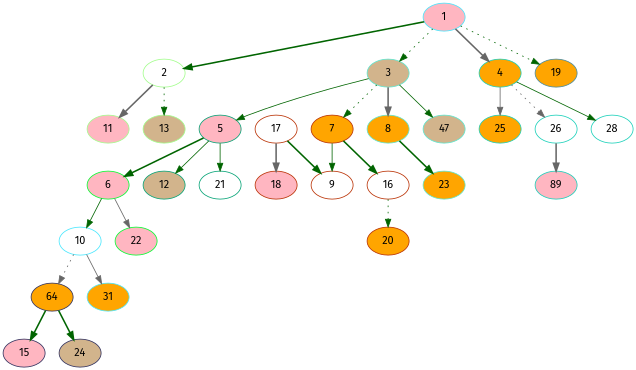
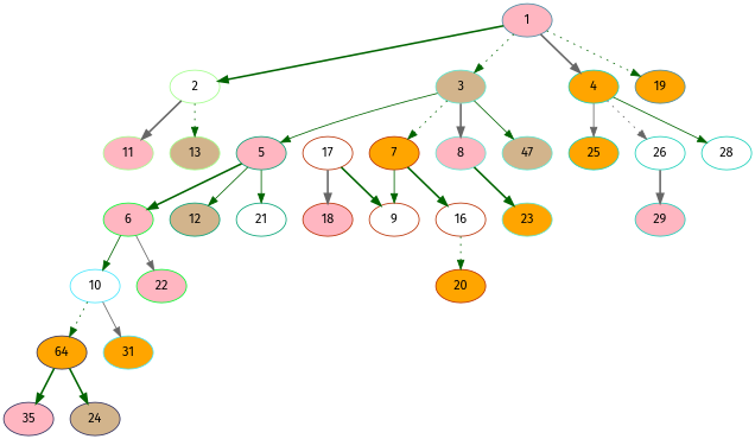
  digraph {
    fontname="Fira Sans"
    node [color="#b82e00" fillcolor=lightpink fontname="Fira Sans" style=filled]
    edge [color=darkgreen fontname="Fira Sans" style=bold]
    2 [color="#a1fd8a" fillcolor=white]
    11 [color="#a1fd8a"]
    13 [color="#a1fd8a" fillcolor=tan]
-   1 [color="#45e6fd"]
+   1 [color="#458aa1"]
    3 [color="#5ce6cf" fillcolor=tan]
    4 [color="#17cfb8" fillcolor=orange]
    19 [color="#458aa1" fillcolor=orange]
    5 [color="#00a173"]
    7 [fillcolor=orange]
-   8 [color="#5ce6cf" fillcolor=orange]
+   8 [color="#5ce6cf"]
    n11 [color="#5ce6cf" fillcolor=tan label=47]
    25 [color="#17cfb8" fillcolor=orange]
    26 [color="#17cfb8" fillcolor=white]
    28 [color="#17cfb8" fillcolor=white]
    6 [color="#00fd2e"]
    12 [color="#00a173" fillcolor=tan]
    21 [color="#00a173" fillcolor=white]
    9 [fillcolor=white]
    16 [fillcolor=white]
    23 [color="#5ce6cf" fillcolor=orange]
    10 [color="#45e6fd" fillcolor=white]
    22 [color="#00fd2e"]
    n23 [color="#2e2e5c" fillcolor=orange label=64]
    n24 [color="#45e6fd" fillcolor=orange label=31]
-   15 [color="#2e2e5c"]
+   15 [color="#2e2e5c" label=35]
    24 [color="#2e2e5c" fillcolor=tan]
    20 [fillcolor=orange]
-   29 [color="#17cfb8" label=89]
+   29 [color="#17cfb8"]
    17 [fillcolor=white]
    18
    2 -> 11 [color=gray40]
    2 -> 13 [style=dotted]
    1 -> 2
    1 -> 3 [style=dotted]
    1 -> 4 [color=gray40]
    1 -> 19 [style=dotted]
    3 -> 5 [style=solid]
    3 -> 7 [style=dotted]
    3 -> 8 [color=gray40]
    3 -> n11 [style=solid]
    4 -> 25 [color=gray40 style=solid]
    4 -> 26 [color=gray40 style=dotted]
    4 -> 28 [style=solid]
    5 -> 6
    5 -> 12 [style=solid]
    5 -> 21 [style=solid]
    7 -> 9 [style=solid]
    7 -> 16
    8 -> 23
    26 -> 29 [color=gray40]
    6 -> 10 [style=solid]
    6 -> 22 [color=gray40 style=solid]
    16 -> 20 [style=dotted]
-   10 -> n23 [color=gray40 style=dotted]
+   10 -> n23 [style=dotted]
    10 -> n24 [color=gray40 style=solid]
    n23 -> 15
    n23 -> 24
    17 -> 9
    17 -> 18 [color=gray40]
  }
